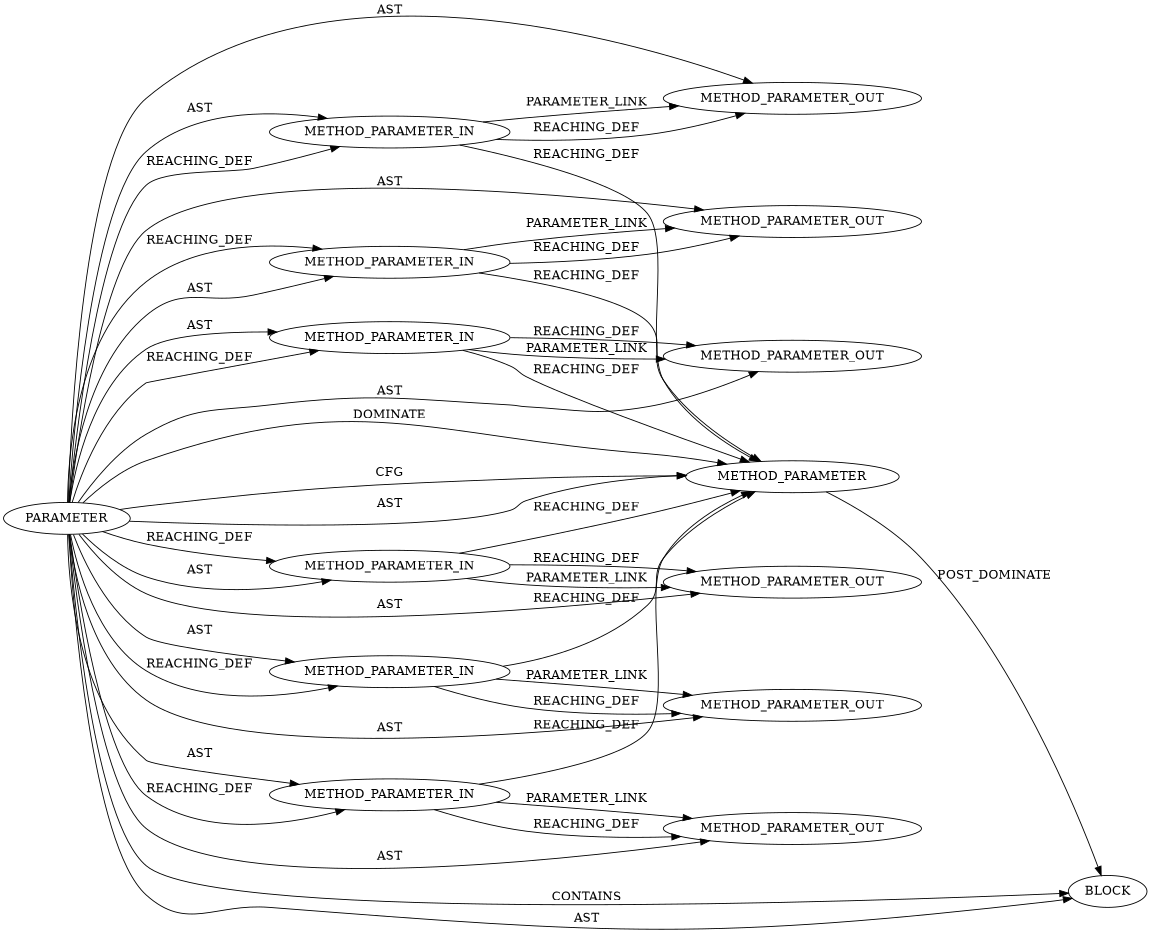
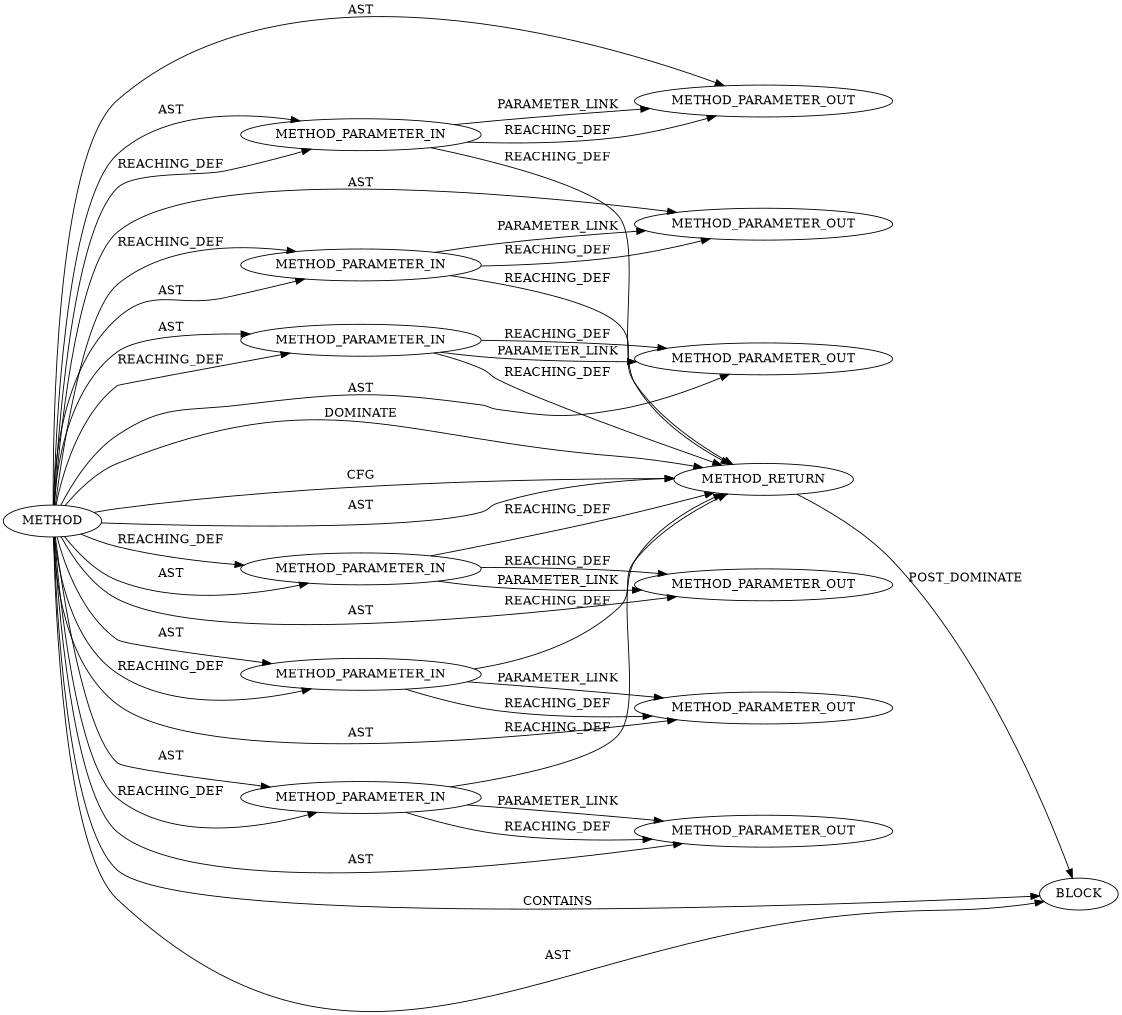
  digraph {
    rankdir=LR
    node [CODE=p1 EVALUATION_STRATEGY=BY_VALUE IS_VARIADIC=false ORDER=1 TYPE_FULL_NAME=ANY]
    n1 [INDEX=1 NAME=p1 label=METHOD_PARAMETER_IN]
-   n2 [CODE=RET ORDER=2 label=METHOD_PARAMETER IS_VARIADIC=""]
+   n2 [CODE=RET ORDER=2 label=METHOD_RETURN IS_VARIADIC=""]
    n3 [INDEX=1 NAME=p1 label=METHOD_PARAMETER_OUT]
    n4 [ARGUMENT_INDEX=1 CODE="<empty>" label=BLOCK EVALUATION_STRATEGY="" IS_VARIADIC=""]
    n5 [CODE=p5 INDEX=5 NAME=p5 ORDER=5 label=METHOD_PARAMETER_OUT]
    n6 [CODE=p4 INDEX=4 NAME=p4 ORDER=4 label=METHOD_PARAMETER_IN]
    n7 [CODE=p4 INDEX=4 NAME=p4 ORDER=4 label=METHOD_PARAMETER_OUT]
    n8 [CODE=p3 INDEX=3 NAME=p3 ORDER=3 label=METHOD_PARAMETER_OUT]
    n9 [CODE=p6 INDEX=6 NAME=p6 ORDER=6 label=METHOD_PARAMETER_IN]
    n10 [CODE=p6 INDEX=6 NAME=p6 ORDER=6 label=METHOD_PARAMETER_OUT]
-   n11 [AST_PARENT_FULL_NAME="<global>" AST_PARENT_TYPE=NAMESPACE_BLOCK CODE="<empty>" FILENAME="<empty>" FULL_NAME=sg_alloc_table_from_pages IS_EXTERNAL=true NAME=sg_alloc_table_from_pages ORDER=0 label=PARAMETER EVALUATION_STRATEGY="" IS_VARIADIC="" TYPE_FULL_NAME=""]
+   n11 [AST_PARENT_FULL_NAME="<global>" AST_PARENT_TYPE=NAMESPACE_BLOCK CODE="<empty>" FILENAME="<empty>" FULL_NAME=sg_alloc_table_from_pages IS_EXTERNAL=true NAME=sg_alloc_table_from_pages ORDER=0 label=METHOD EVALUATION_STRATEGY="" IS_VARIADIC="" TYPE_FULL_NAME=""]
    n12 [CODE=p5 INDEX=5 NAME=p5 ORDER=5 label=METHOD_PARAMETER_IN]
    n13 [CODE=p2 INDEX=2 NAME=p2 ORDER=2 label=METHOD_PARAMETER_IN]
    n14 [CODE=p2 INDEX=2 NAME=p2 ORDER=2 label=METHOD_PARAMETER_OUT]
    n15 [CODE=p3 INDEX=3 NAME=p3 ORDER=3 label=METHOD_PARAMETER_IN]
    n1 -> n2 [VARIABLE=p1 label=REACHING_DEF]
    n1 -> n3 [label=PARAMETER_LINK]
    n1 -> n3 [VARIABLE=p1 label=REACHING_DEF]
    n2 -> n4 [label=POST_DOMINATE]
    n6 -> n2 [VARIABLE=p4 label=REACHING_DEF]
    n6 -> n7 [VARIABLE=p4 label=REACHING_DEF]
    n6 -> n7 [label=PARAMETER_LINK]
    n9 -> n2 [VARIABLE=p6 label=REACHING_DEF]
    n9 -> n10 [label=PARAMETER_LINK]
    n9 -> n10 [VARIABLE=p6 label=REACHING_DEF]
    n11 -> n1 [label=AST]
    n11 -> n1 [label=REACHING_DEF]
    n11 -> n2 [label=DOMINATE]
    n11 -> n2 [label=CFG]
    n11 -> n2 [label=AST]
    n11 -> n3 [label=AST]
    n11 -> n4 [label=CONTAINS]
    n11 -> n4 [label=AST]
    n11 -> n5 [label=AST]
    n11 -> n6 [label=AST]
    n11 -> n6 [label=REACHING_DEF]
    n11 -> n7 [label=AST]
    n11 -> n8 [label=AST]
    n11 -> n9 [label=REACHING_DEF]
    n11 -> n9 [label=AST]
    n11 -> n10 [label=AST]
    n11 -> n12 [label=REACHING_DEF]
    n11 -> n12 [label=AST]
    n11 -> n13 [label=REACHING_DEF]
    n11 -> n13 [label=AST]
    n11 -> n14 [label=AST]
    n11 -> n15 [label=AST]
    n11 -> n15 [label=REACHING_DEF]
    n12 -> n2 [VARIABLE=p5 label=REACHING_DEF]
    n12 -> n5 [VARIABLE=p5 label=REACHING_DEF]
    n12 -> n5 [label=PARAMETER_LINK]
    n13 -> n2 [VARIABLE=p2 label=REACHING_DEF]
    n13 -> n14 [label=PARAMETER_LINK]
    n13 -> n14 [VARIABLE=p2 label=REACHING_DEF]
    n15 -> n2 [VARIABLE=p3 label=REACHING_DEF]
    n15 -> n8 [label=PARAMETER_LINK]
    n15 -> n8 [VARIABLE=p3 label=REACHING_DEF]
  }
